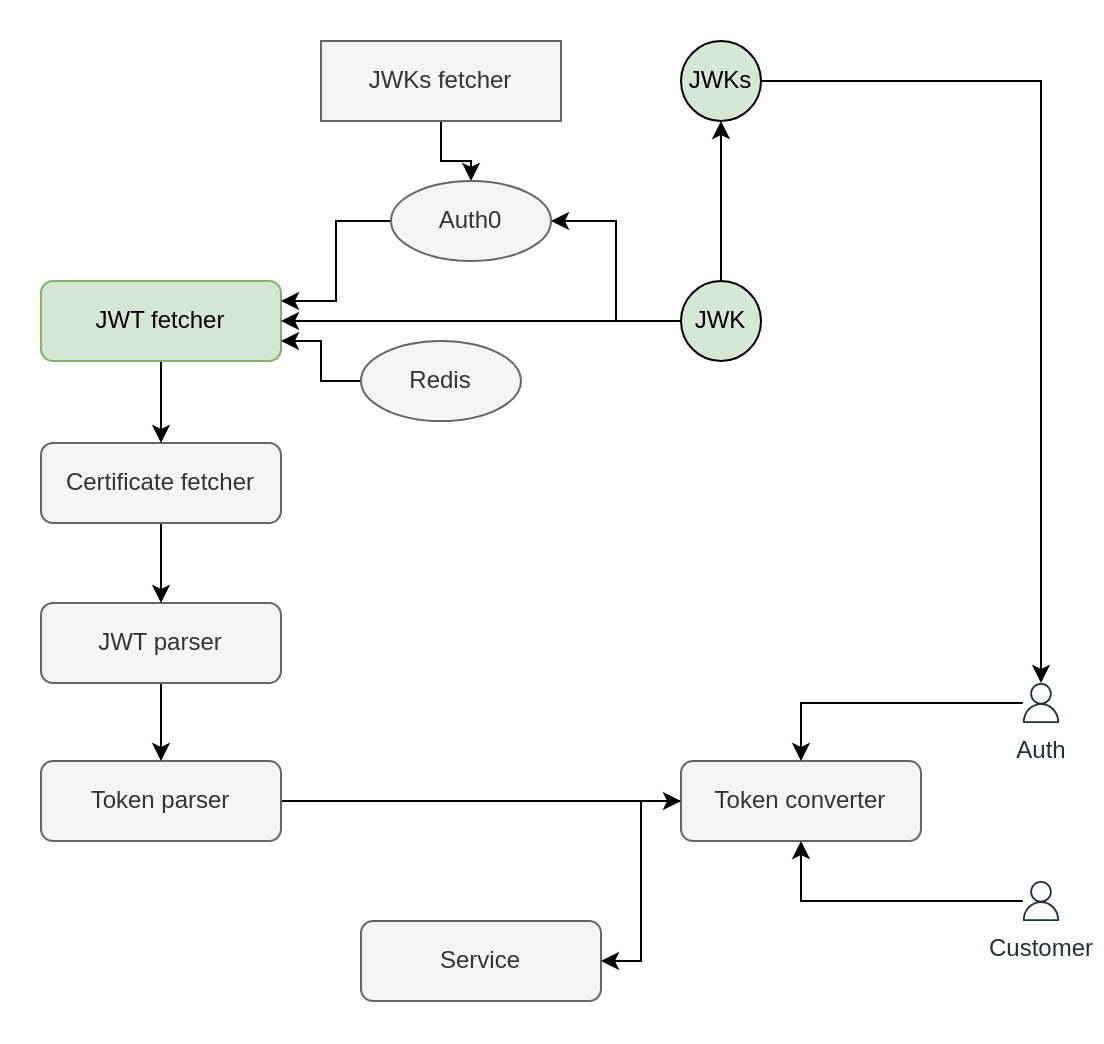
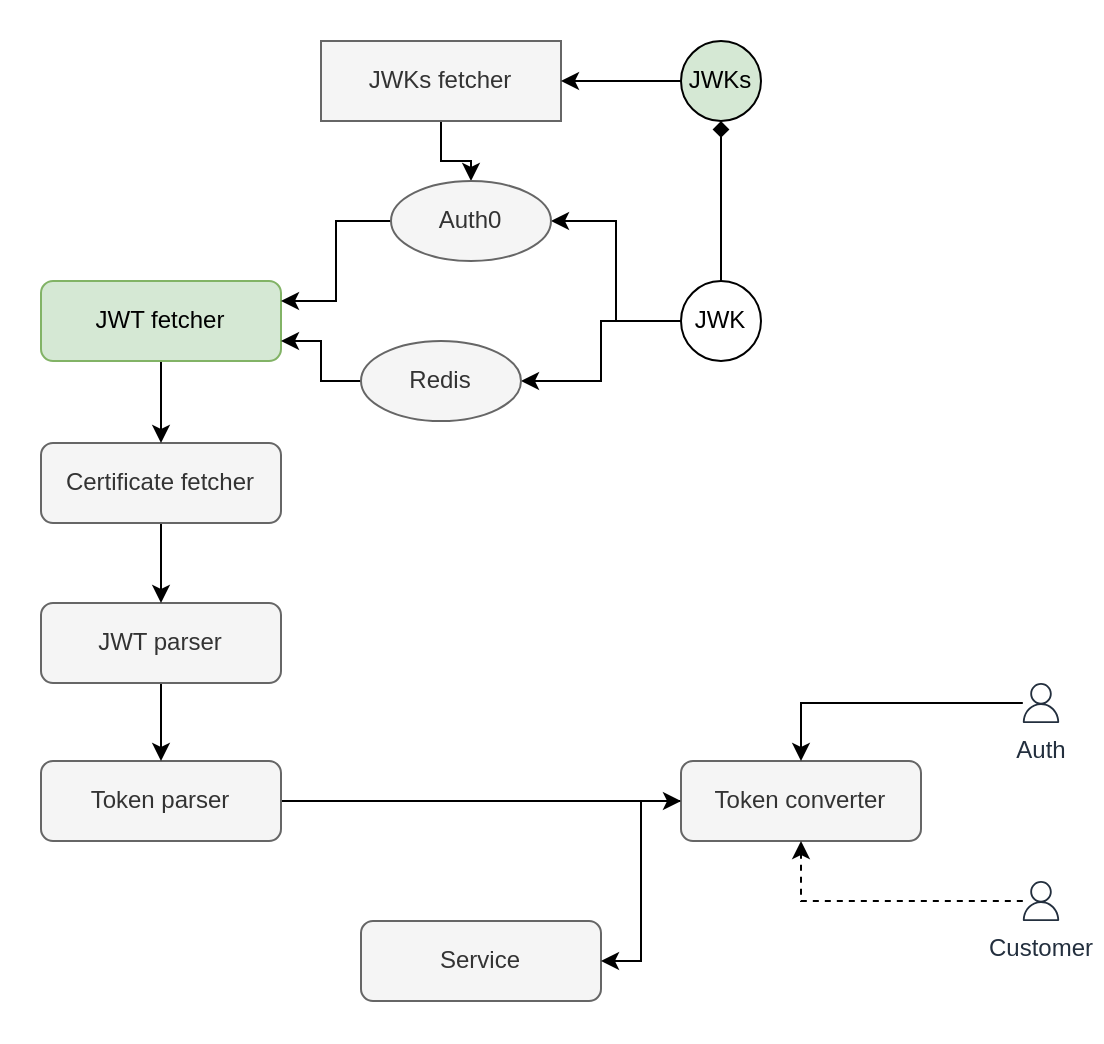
  <mxCell id="0" />
  <mxCell id="1" parent="0" />
  <mxCell id="2" value="Service" style="rounded=1;whiteSpace=wrap;html=1;fillColor=#f5f5f5;strokeColor=#666666;fontColor=#333333;" vertex="1" parent="1"><mxGeometry x="180" y="460" width="120" height="40" as="geometry" /></mxCell>
  <mxCell id="3" style="edgeStyle=orthogonalEdgeStyle;rounded=0;orthogonalLoop=1;jettySize=auto;html=1;entryX=1;entryY=0.5;entryDx=0;entryDy=0;" edge="1" parent="1" source="4" target="2"><mxGeometry relative="1" as="geometry" /></mxCell>
  <mxCell id="4" value="Token converter" style="rounded=1;whiteSpace=wrap;html=1;fillColor=#f5f5f5;strokeColor=#666666;fontColor=#333333;" vertex="1" parent="1"><mxGeometry x="340" y="380" width="120" height="40" as="geometry" /></mxCell>
  <mxCell id="5" style="edgeStyle=orthogonalEdgeStyle;rounded=0;orthogonalLoop=1;jettySize=auto;html=1;" edge="1" parent="1" source="6" target="4"><mxGeometry relative="1" as="geometry" /></mxCell>
  <mxCell id="6" value="Token parser" style="rounded=1;whiteSpace=wrap;html=1;fillColor=#f5f5f5;strokeColor=#666666;fontColor=#333333;" vertex="1" parent="1"><mxGeometry x="20" y="380" width="120" height="40" as="geometry" /></mxCell>
  <mxCell id="7" style="edgeStyle=orthogonalEdgeStyle;rounded=0;orthogonalLoop=1;jettySize=auto;html=1;entryX=0.5;entryY=0;entryDx=0;entryDy=0;" edge="1" parent="1" source="8" target="6"><mxGeometry relative="1" as="geometry" /></mxCell>
  <mxCell id="8" value="JWT parser" style="rounded=1;whiteSpace=wrap;html=1;fillColor=#f5f5f5;strokeColor=#666666;fontColor=#333333;" vertex="1" parent="1"><mxGeometry x="20" y="301" width="120" height="40" as="geometry" /></mxCell>
  <mxCell id="9" style="edgeStyle=orthogonalEdgeStyle;rounded=0;orthogonalLoop=1;jettySize=auto;html=1;entryX=0.5;entryY=0;entryDx=0;entryDy=0;" edge="1" parent="1" source="10" target="8"><mxGeometry relative="1" as="geometry" /></mxCell>
  <mxCell id="10" value="Certificate fetcher" style="rounded=1;whiteSpace=wrap;html=1;fillColor=#f5f5f5;strokeColor=#666666;fontColor=#333333;" vertex="1" parent="1"><mxGeometry x="20" y="221" width="120" height="40" as="geometry" /></mxCell>
  <mxCell id="11" style="edgeStyle=orthogonalEdgeStyle;rounded=0;orthogonalLoop=1;jettySize=auto;html=1;entryX=0.5;entryY=0;entryDx=0;entryDy=0;" edge="1" parent="1" source="12" target="10"><mxGeometry relative="1" as="geometry" /></mxCell>
  <mxCell id="12" value="JWT fetcher" style="rounded=1;whiteSpace=wrap;html=1;fillColor=#d5e8d4;strokeColor=#82b366;" vertex="1" parent="1"><mxGeometry x="20" y="140" width="120" height="40" as="geometry" /></mxCell>
  <mxCell id="13" style="edgeStyle=orthogonalEdgeStyle;rounded=0;orthogonalLoop=1;jettySize=auto;html=1;entryX=0.5;entryY=0;entryDx=0;entryDy=0;" edge="1" parent="1" source="14" target="26"><mxGeometry relative="1" as="geometry" /></mxCell>
  <mxCell id="14" value="JWKs fetcher" style="whiteSpace=wrap;html=1;fillColor=#f5f5f5;strokeColor=#666666;fontColor=#333333;rounded=0;" vertex="1" parent="1"><mxGeometry x="160" y="20" width="120" height="40" as="geometry" /></mxCell>
- <mxCell id="15" style="edgeStyle=orthogonalEdgeStyle;rounded=0;orthogonalLoop=1;jettySize=auto;html=1;entryX=0.5;entryY=1;entryDx=0;entryDy=0;" edge="1" parent="1" source="16" target="4"><mxGeometry relative="1" as="geometry" /></mxCell>
+ <mxCell id="15" style="edgeStyle=orthogonalEdgeStyle;rounded=0;orthogonalLoop=1;jettySize=auto;html=1;entryX=0.5;entryY=1;entryDx=0;entryDy=0;dashed=1;" edge="1" parent="1" source="16" target="4"><mxGeometry relative="1" as="geometry" /></mxCell>
  <mxCell id="16" value="Customer" style="outlineConnect=0;fontColor=#232F3E;gradientColor=none;fillColor=#232F3E;strokeColor=none;dashed=0;verticalLabelPosition=bottom;verticalAlign=top;align=center;html=1;fontSize=12;fontStyle=0;aspect=fixed;pointerEvents=1;shape=mxgraph.aws4.user;" vertex="1" parent="1"><mxGeometry x="510" y="440" width="20" height="20" as="geometry" /></mxCell>
  <mxCell id="17" style="edgeStyle=orthogonalEdgeStyle;rounded=0;orthogonalLoop=1;jettySize=auto;html=1;entryX=0.5;entryY=0;entryDx=0;entryDy=0;" edge="1" parent="1" source="18" target="4"><mxGeometry relative="1" as="geometry" /></mxCell>
  <mxCell id="18" value="Auth" style="outlineConnect=0;fontColor=#232F3E;gradientColor=none;fillColor=#232F3E;strokeColor=none;dashed=0;verticalLabelPosition=bottom;verticalAlign=top;align=center;html=1;fontSize=12;fontStyle=0;aspect=fixed;pointerEvents=1;shape=mxgraph.aws4.user;" vertex="1" parent="1"><mxGeometry x="510" y="341" width="20" height="20" as="geometry" /></mxCell>
- <mxCell id="19" style="edgeStyle=orthogonalEdgeStyle;rounded=0;orthogonalLoop=1;jettySize=auto;html=1;" edge="1" parent="1" source="20" target="18"><mxGeometry relative="1" as="geometry" /></mxCell>
+ <mxCell id="19" style="edgeStyle=orthogonalEdgeStyle;rounded=0;orthogonalLoop=1;jettySize=auto;html=1;entryX=1;entryY=0.5;entryDx=0;entryDy=0;" edge="1" parent="1" source="20" target="14"><mxGeometry relative="1" as="geometry" /></mxCell>
  <mxCell id="20" value="JWKs" style="ellipse;whiteSpace=wrap;html=1;aspect=fixed;fillColor=#d5e8d4;" vertex="1" parent="1"><mxGeometry x="340" y="20" width="40" height="40" as="geometry" /></mxCell>
- <mxCell id="21" style="edgeStyle=orthogonalEdgeStyle;rounded=0;orthogonalLoop=1;jettySize=auto;html=1;entryX=0.5;entryY=1;entryDx=0;entryDy=0;" edge="1" parent="1" source="24" target="20"><mxGeometry relative="1" as="geometry" /></mxCell>
+ <mxCell id="21" style="edgeStyle=orthogonalEdgeStyle;rounded=0;orthogonalLoop=1;jettySize=auto;html=1;entryX=0.5;entryY=1;entryDx=0;entryDy=0;endArrow=diamond;" edge="1" parent="1" source="24" target="20"><mxGeometry relative="1" as="geometry" /></mxCell>
  <mxCell id="22" style="edgeStyle=orthogonalEdgeStyle;rounded=0;orthogonalLoop=1;jettySize=auto;html=1;entryX=1;entryY=0.5;entryDx=0;entryDy=0;" edge="1" parent="1" source="24" target="26"><mxGeometry relative="1" as="geometry" /></mxCell>
- <mxCell id="23" style="edgeStyle=orthogonalEdgeStyle;rounded=0;orthogonalLoop=1;jettySize=auto;html=1;" edge="1" parent="1" source="24" target="12"><mxGeometry relative="1" as="geometry" /></mxCell>
- <mxCell id="24" value="JWK" style="ellipse;whiteSpace=wrap;html=1;aspect=fixed;fillColor=#d5e8d4;" vertex="1" parent="1"><mxGeometry x="340" y="140" width="40" height="40" as="geometry" /></mxCell>
+ <mxCell id="23" style="edgeStyle=orthogonalEdgeStyle;rounded=0;orthogonalLoop=1;jettySize=auto;html=1;entryX=1;entryY=0.5;entryDx=0;entryDy=0;" edge="1" parent="1" source="24" target="28"><mxGeometry relative="1" as="geometry" /></mxCell>
+ <mxCell id="24" value="JWK" style="ellipse;whiteSpace=wrap;html=1;aspect=fixed;" vertex="1" parent="1"><mxGeometry x="340" y="140" width="40" height="40" as="geometry" /></mxCell>
  <mxCell id="25" style="edgeStyle=orthogonalEdgeStyle;rounded=0;orthogonalLoop=1;jettySize=auto;html=1;entryX=1;entryY=0.25;entryDx=0;entryDy=0;" edge="1" parent="1" source="26" target="12"><mxGeometry relative="1" as="geometry" /></mxCell>
  <mxCell id="26" value="Auth0" style="ellipse;whiteSpace=wrap;html=1;fillColor=#f5f5f5;strokeColor=#666666;fontColor=#333333;" vertex="1" parent="1"><mxGeometry x="195" y="90" width="80" height="40" as="geometry" /></mxCell>
  <mxCell id="27" style="edgeStyle=orthogonalEdgeStyle;rounded=0;orthogonalLoop=1;jettySize=auto;html=1;entryX=1;entryY=0.75;entryDx=0;entryDy=0;" edge="1" parent="1" source="28" target="12"><mxGeometry relative="1" as="geometry" /></mxCell>
  <mxCell id="28" value="Redis" style="ellipse;whiteSpace=wrap;html=1;fillColor=#f5f5f5;strokeColor=#666666;fontColor=#333333;" vertex="1" parent="1"><mxGeometry x="180" y="170" width="80" height="40" as="geometry" /></mxCell>
